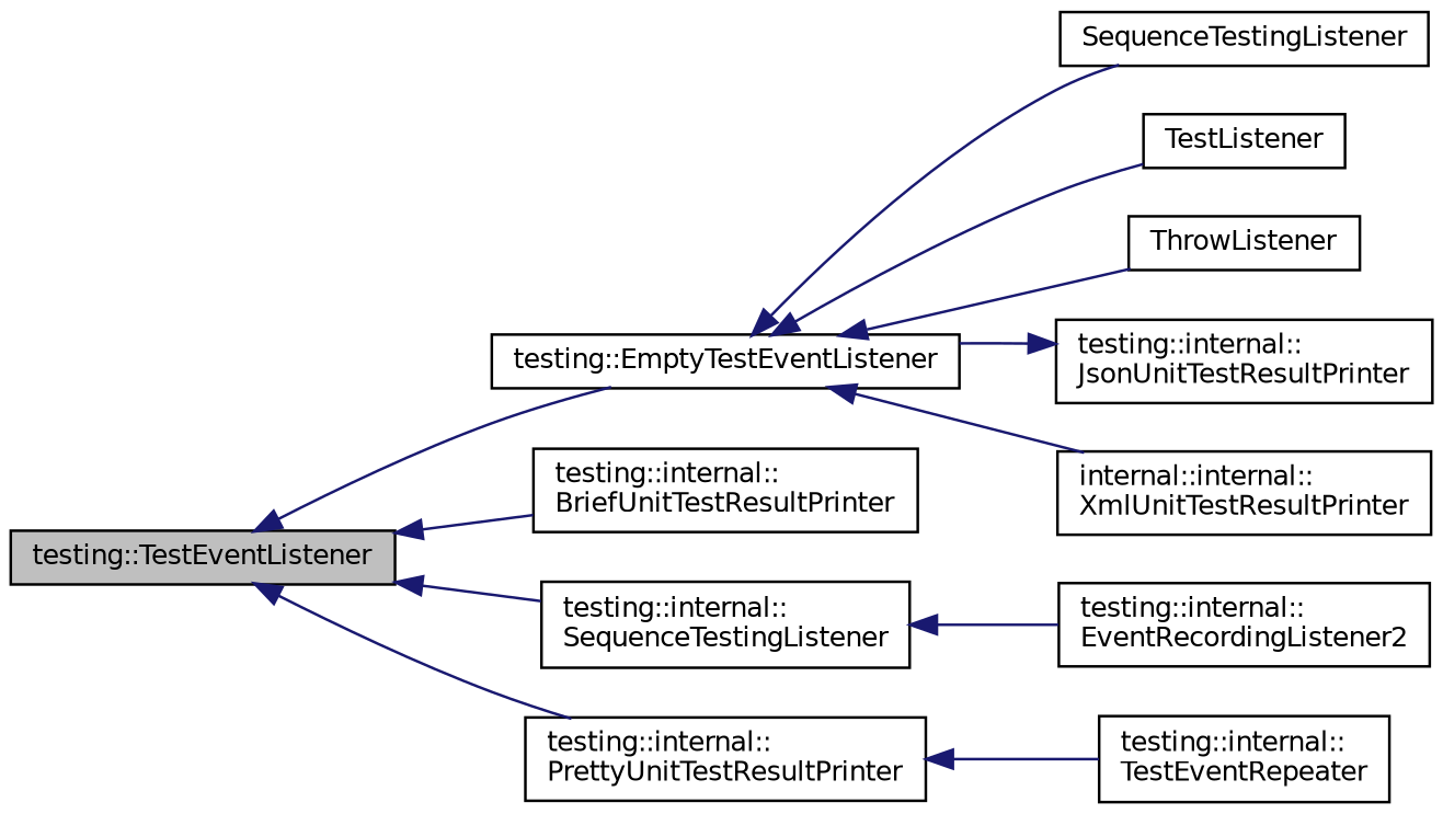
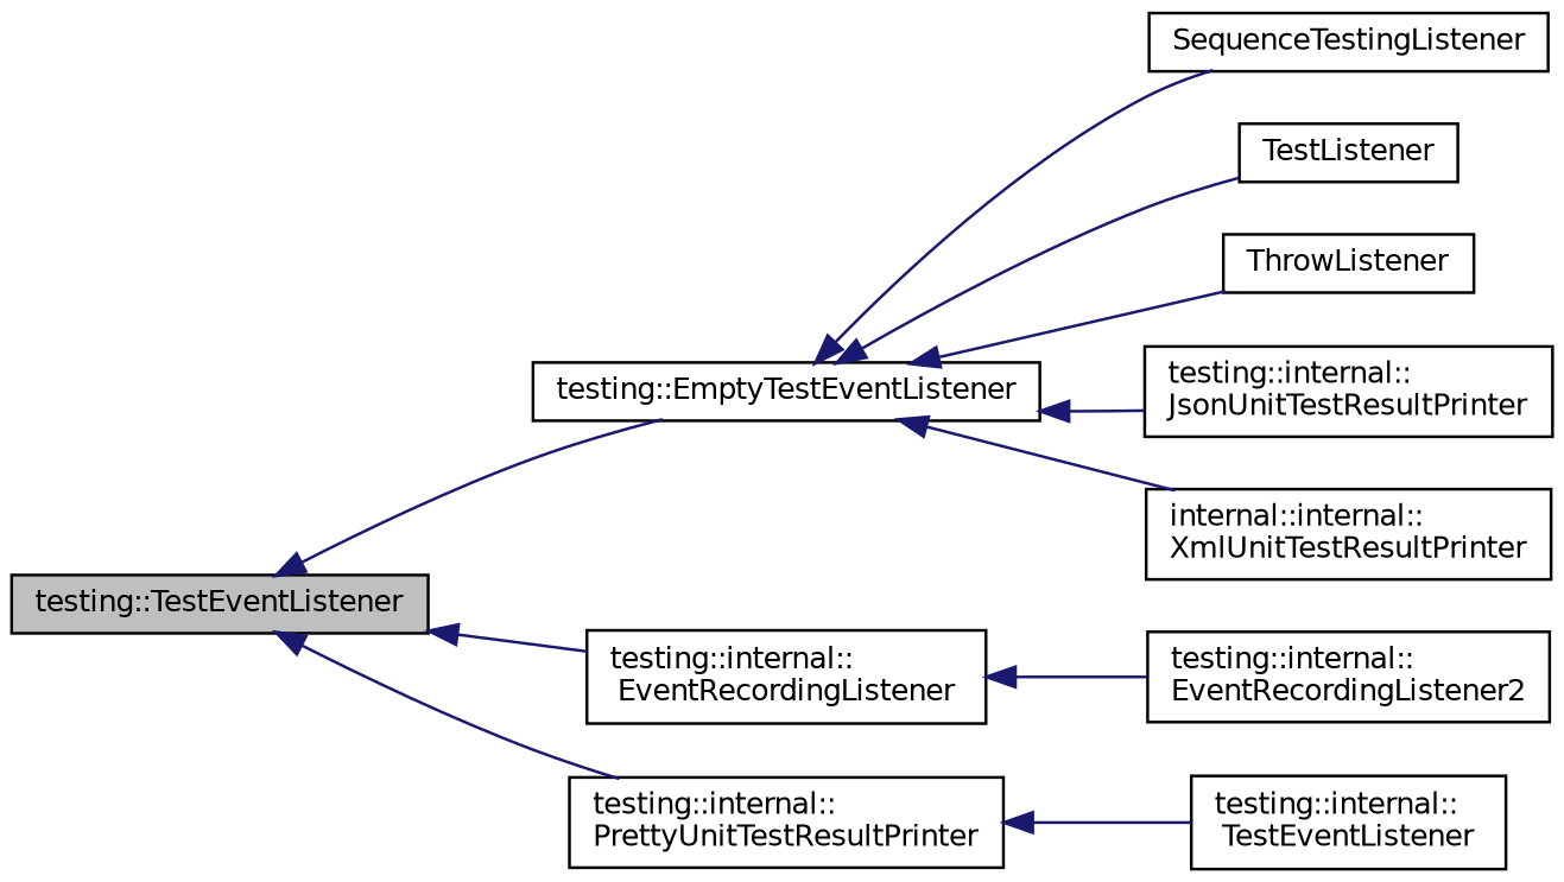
  digraph {
    rankdir=LR
    node [color=black fillcolor=white fontname=Helvetica fontsize=10 shape=record style=filled]
    edge [color=midnightblue dir=back fontname=Helvetica fontsize=10 labelfontname=Helvetica labelfontsize=10 style=solid]
    n1 [fillcolor=grey75 fontcolor=black height=0.2 label="testing::TestEventListener" width=0.4]
    n2 [height=0.2 label="testing::EmptyTestEventListener" width=0.4]
-   n3 [height=0.2 label="testing::internal::\lBriefUnitTestResultPrinter" width=0.4]
-   n4 [height=0.2 label="testing::internal::\lSequenceTestingListener" width=0.4]
+   n4 [height=0.2 label="testing::internal::\lEventRecordingListener" width=0.4]
    n5 [height=0.2 label="testing::internal::\lPrettyUnitTestResultPrinter" width=0.4]
    n6 [height=0.2 label=SequenceTestingListener width=0.4]
    n7 [height=0.2 label=TestListener width=0.4]
    n8 [height=0.2 label=ThrowListener width=0.4]
    n9 [height=0.2 label="testing::internal::\lJsonUnitTestResultPrinter" width=0.4]
    n10 [height=0.2 label="internal::internal::\lXmlUnitTestResultPrinter" width=0.4]
    n11 [height=0.2 label="testing::internal::\lEventRecordingListener2" width=0.4]
-   n12 [height=0.2 label="testing::internal::\lTestEventRepeater" width=0.4]
+   n12 [height=0.2 label="testing::internal::\lTestEventListener" width=0.4]
    n1 -> n2
-   n1 -> n3
    n1 -> n4
    n1 -> n5
    n2 -> n6
    n2 -> n7
    n2 -> n8
-   n9 -> n2
+   n2 -> n9
    n2 -> n10
    n4 -> n11
    n5 -> n12
  }
